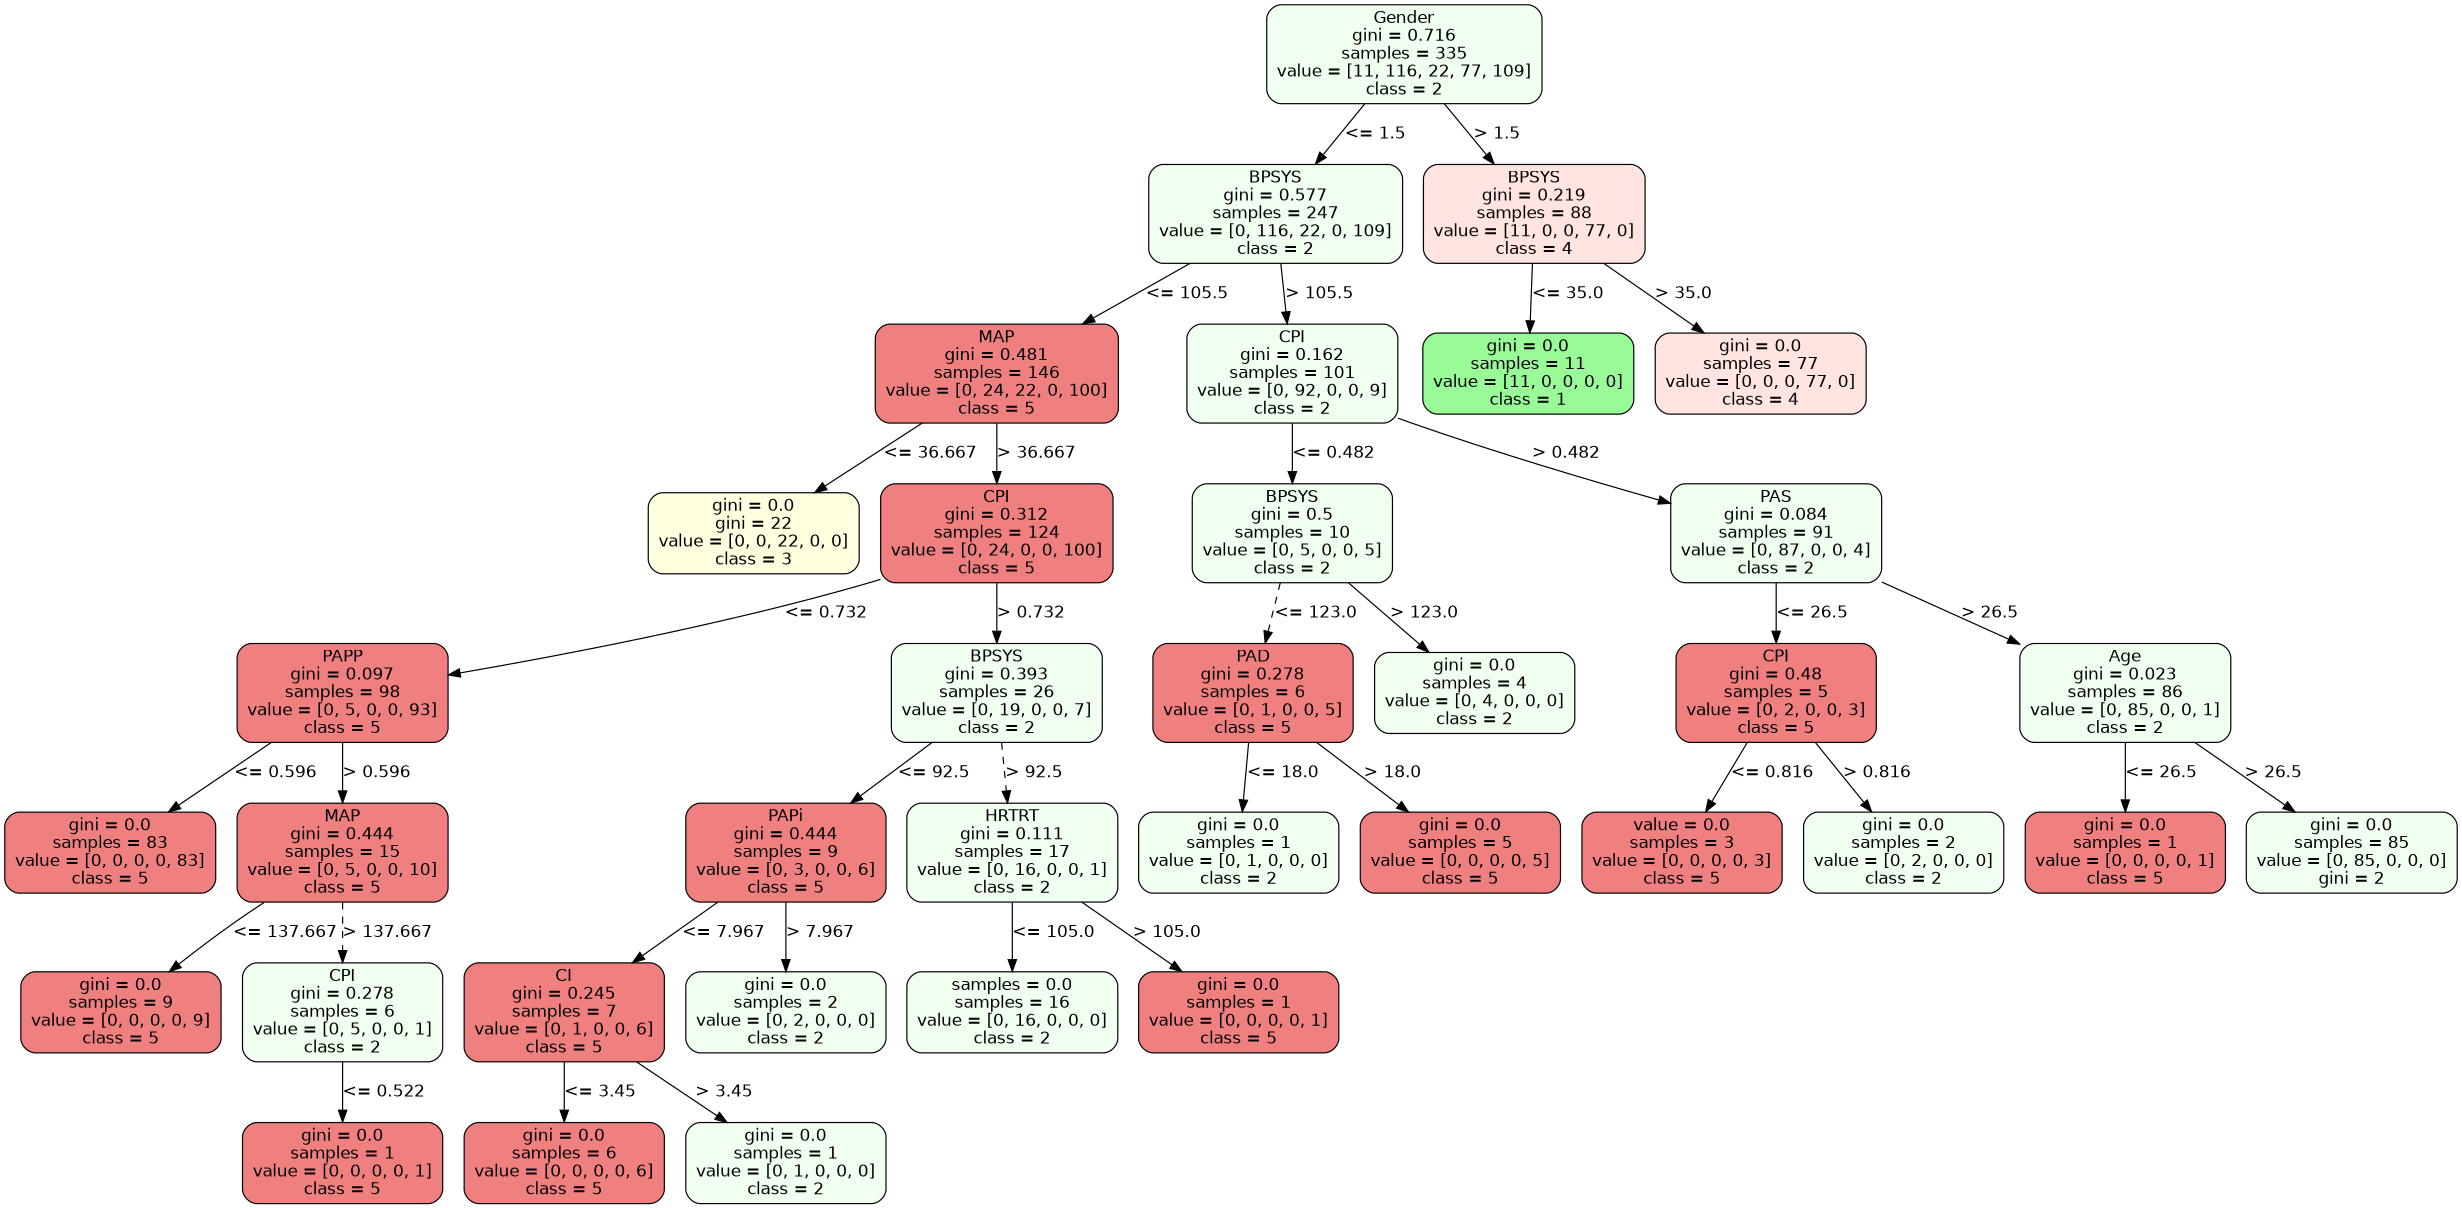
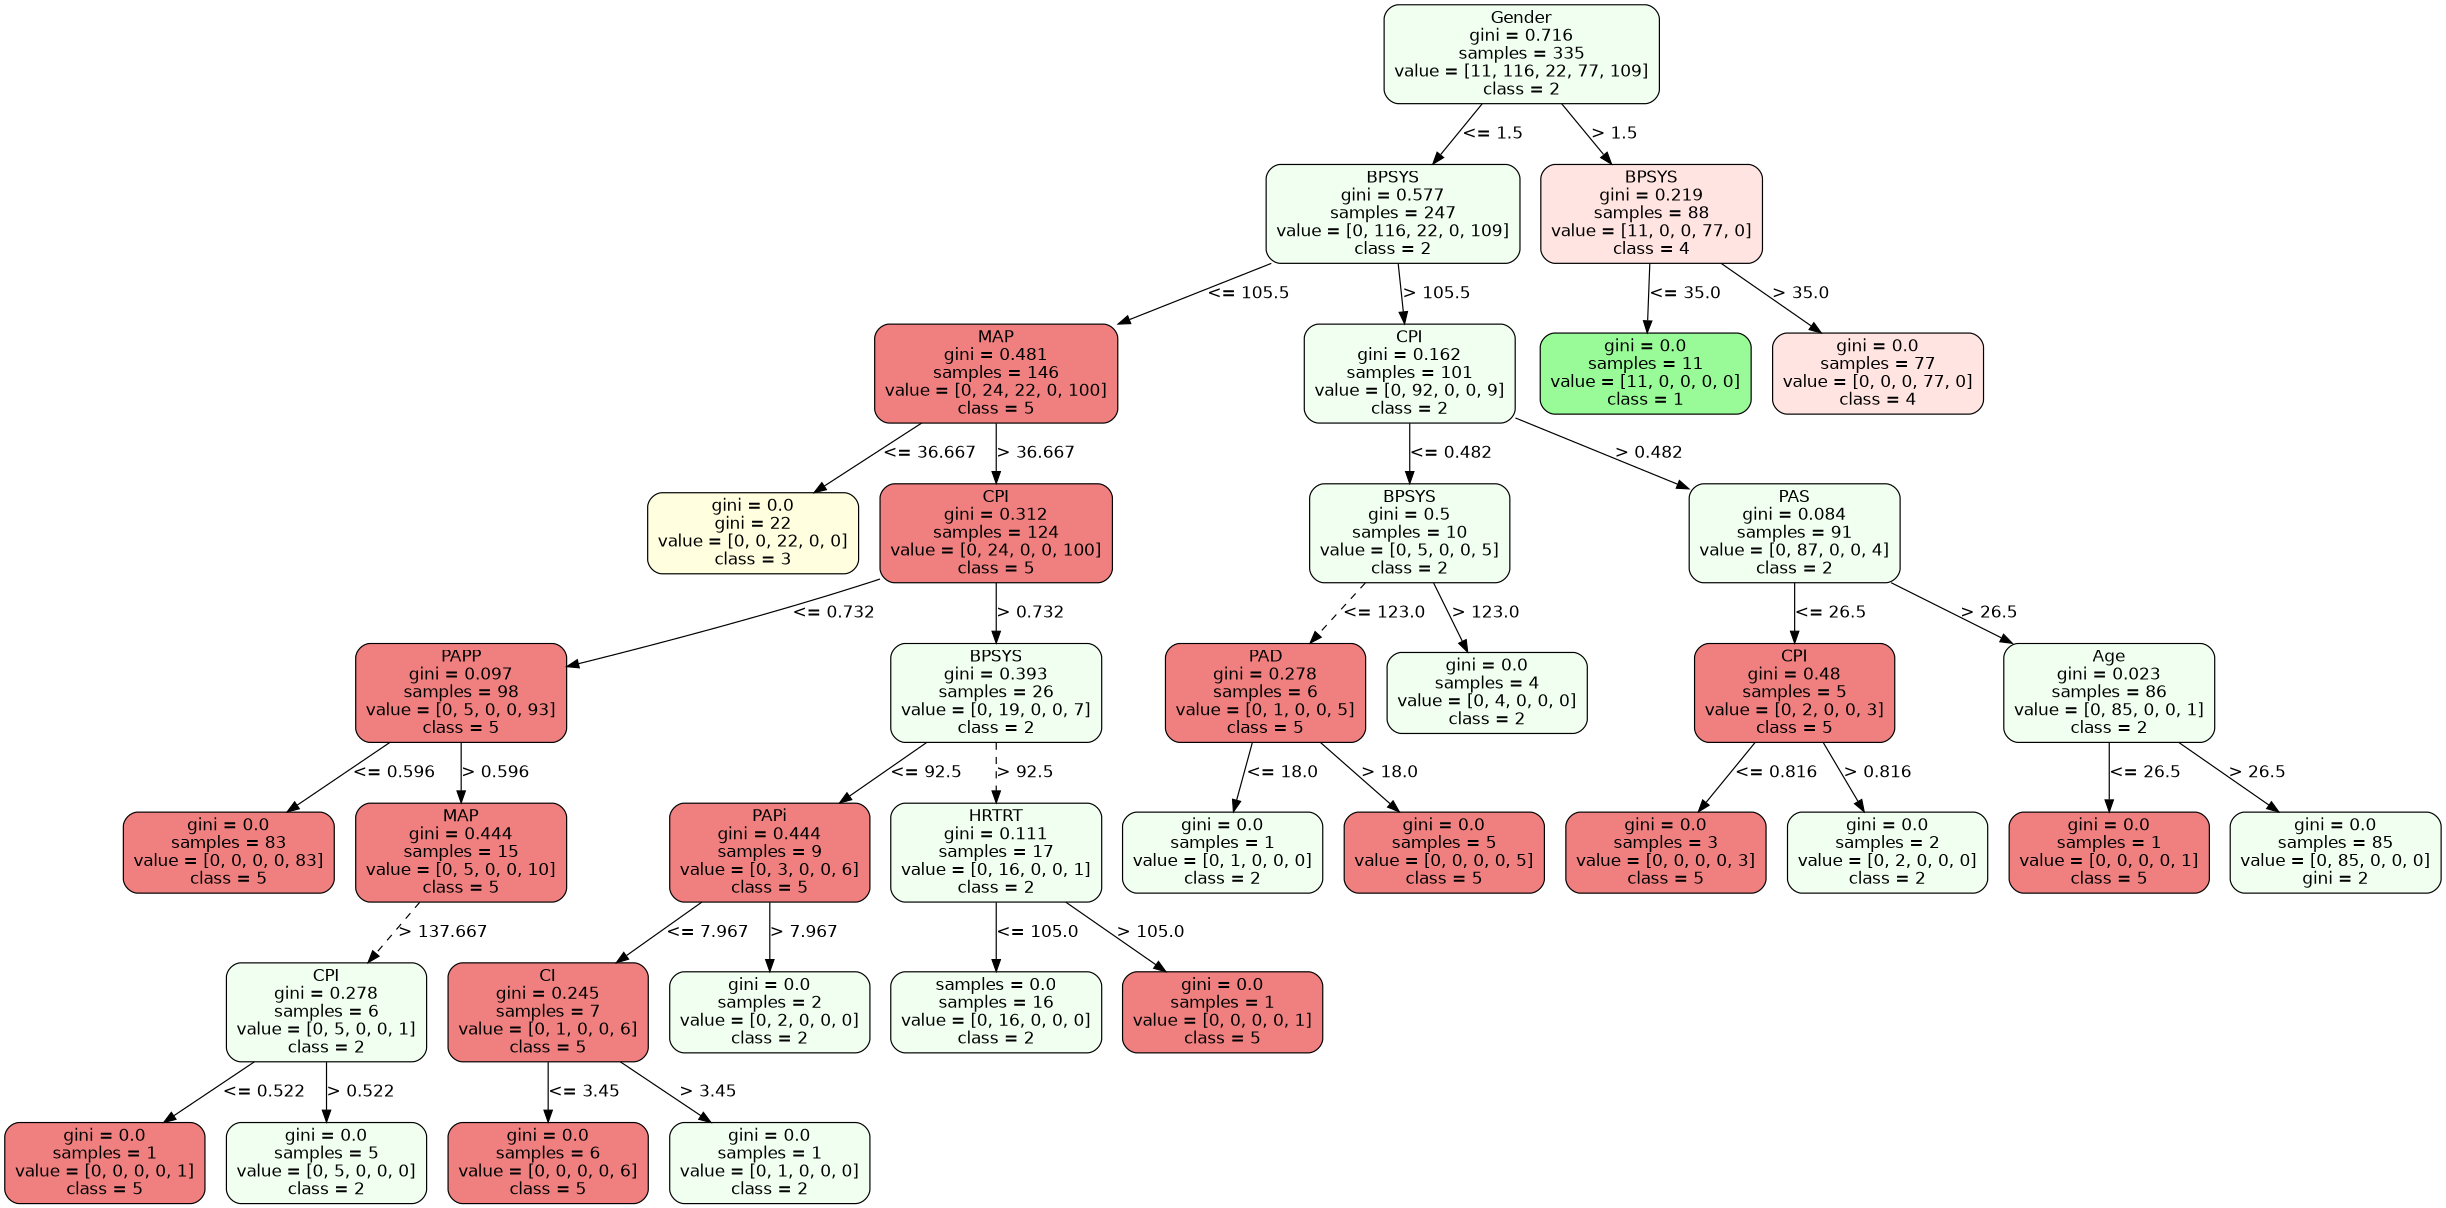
  strict digraph {
    node [color=black fillcolor=honeydew fontname=helvetica shape=box style="filled, rounded"]
    edge [fontname=helvetica op="<=" param=26.5 style=solid]
    n1 [height=1.1528 label="Gender\ngini = 0.716\nsamples = 335\nvalue = [11, 116, 22, 77, 109]\nclass = 2" width=3.2083]
    n2 [height=1.1528 label="BPSYS\ngini = 0.577\nsamples = 247\nvalue = [0, 116, 22, 0, 109]\nclass = 2" width=2.9583]
    n3 [fillcolor=mistyrose height=1.1528 label="BPSYS\ngini = 0.219\nsamples = 88\nvalue = [11, 0, 0, 77, 0]\nclass = 4" width=2.5833]
    n4 [fillcolor=lightcoral height=1.1528 label="MAP\ngini = 0.481\nsamples = 146\nvalue = [0, 24, 22, 0, 100]\nclass = 5" width=2.8333]
    n5 [height=1.1528 label="CPI\ngini = 0.162\nsamples = 101\nvalue = [0, 92, 0, 0, 9]\nclass = 2" width=2.4583]
    n6 [fillcolor=palegreen height=0.94444 label="gini = 0.0\nsamples = 11\nvalue = [11, 0, 0, 0, 0]\nclass = 1" width=2.4583]
    n7 [fillcolor=mistyrose height=0.94444 label="gini = 0.0\nsamples = 77\nvalue = [0, 0, 0, 77, 0]\nclass = 4" width=2.4583]
    n8 [fillcolor=lightyellow height=0.94444 label="gini = 0.0\ngini = 22\nvalue = [0, 0, 22, 0, 0]\nclass = 3" width=2.4583]
    n9 [fillcolor=lightcoral height=1.1528 label="CPI\ngini = 0.312\nsamples = 124\nvalue = [0, 24, 0, 0, 100]\nclass = 5" width=2.7083]
    n10 [height=1.1528 label="BPSYS\ngini = 0.5\nsamples = 10\nvalue = [0, 5, 0, 0, 5]\nclass = 2" width=2.3333]
    n11 [height=1.1528 label="PAS\ngini = 0.084\nsamples = 91\nvalue = [0, 87, 0, 0, 4]\nclass = 2" width=2.4583]
    n12 [fillcolor=lightcoral height=1.1528 label="PAPP\ngini = 0.097\nsamples = 98\nvalue = [0, 5, 0, 0, 93]\nclass = 5" width=2.4583]
    n13 [height=1.1528 label="BPSYS\ngini = 0.393\nsamples = 26\nvalue = [0, 19, 0, 0, 7]\nclass = 2" width=2.4583]
    n14 [fillcolor=lightcoral height=1.1528 label="PAD\ngini = 0.278\nsamples = 6\nvalue = [0, 1, 0, 0, 5]\nclass = 5" width=2.3333]
    n15 [height=0.94444 label="gini = 0.0\nsamples = 4\nvalue = [0, 4, 0, 0, 0]\nclass = 2" width=2.3333]
    n16 [fillcolor=lightcoral height=1.1528 label="CPI\ngini = 0.48\nsamples = 5\nvalue = [0, 2, 0, 0, 3]\nclass = 5" width=2.3333]
    n17 [height=1.1528 label="Age\ngini = 0.023\nsamples = 86\nvalue = [0, 85, 0, 0, 1]\nclass = 2" width=2.4583]
    n18 [fillcolor=lightcoral height=0.94444 label="gini = 0.0\nsamples = 83\nvalue = [0, 0, 0, 0, 83]\nclass = 5" width=2.4583]
    n19 [fillcolor=lightcoral height=1.1528 label="MAP\ngini = 0.444\nsamples = 15\nvalue = [0, 5, 0, 0, 10]\nclass = 5" width=2.4583]
    n20 [fillcolor=lightcoral height=1.1528 label="PAPi\ngini = 0.444\nsamples = 9\nvalue = [0, 3, 0, 0, 6]\nclass = 5" width=2.3333]
    n21 [height=1.1528 label="HRTRT\ngini = 0.111\nsamples = 17\nvalue = [0, 16, 0, 0, 1]\nclass = 2" width=2.4583]
-   n22 [fillcolor=lightcoral height=0.94444 label="gini = 0.0\nsamples = 9\nvalue = [0, 0, 0, 0, 9]\nclass = 5" width=2.3333]
    n23 [height=1.1528 label="CPI\ngini = 0.278\nsamples = 6\nvalue = [0, 5, 0, 0, 1]\nclass = 2" width=2.3333]
    n24 [fillcolor=lightcoral height=1.1528 label="CI\ngini = 0.245\nsamples = 7\nvalue = [0, 1, 0, 0, 6]\nclass = 5" width=2.3333]
    n25 [height=0.94444 label="gini = 0.0\nsamples = 2\nvalue = [0, 2, 0, 0, 0]\nclass = 2" width=2.3333]
    n26 [height=0.94444 label="samples = 0.0\nsamples = 16\nvalue = [0, 16, 0, 0, 0]\nclass = 2" width=2.4583]
    n27 [fillcolor=lightcoral height=0.94444 label="gini = 0.0\nsamples = 1\nvalue = [0, 0, 0, 0, 1]\nclass = 5" width=2.3333]
    n28 [fillcolor=lightcoral height=0.94444 label="gini = 0.0\nsamples = 1\nvalue = [0, 0, 0, 0, 1]\nclass = 5" width=2.3333]
+   n29 [height=0.94444 label="gini = 0.0\nsamples = 5\nvalue = [0, 5, 0, 0, 0]\nclass = 2" width=2.3333]
    n30 [fillcolor=lightcoral height=0.94444 label="gini = 0.0\nsamples = 6\nvalue = [0, 0, 0, 0, 6]\nclass = 5" width=2.3333]
    n31 [height=0.94444 label="gini = 0.0\nsamples = 1\nvalue = [0, 1, 0, 0, 0]\nclass = 2" width=2.3333]
    n32 [height=0.94444 label="gini = 0.0\nsamples = 1\nvalue = [0, 1, 0, 0, 0]\nclass = 2" width=2.3333]
    n33 [fillcolor=lightcoral height=0.94444 label="gini = 0.0\nsamples = 5\nvalue = [0, 0, 0, 0, 5]\nclass = 5" width=2.3333]
-   n34 [fillcolor=lightcoral height=0.94444 label="value = 0.0\nsamples = 3\nvalue = [0, 0, 0, 0, 3]\nclass = 5" width=2.3333]
+   n34 [fillcolor=lightcoral height=0.94444 label="gini = 0.0\nsamples = 3\nvalue = [0, 0, 0, 0, 3]\nclass = 5" width=2.3333]
    n35 [height=0.94444 label="gini = 0.0\nsamples = 2\nvalue = [0, 2, 0, 0, 0]\nclass = 2" width=2.3333]
    n36 [fillcolor=lightcoral height=0.94444 label="gini = 0.0\nsamples = 1\nvalue = [0, 0, 0, 0, 1]\nclass = 5" width=2.3333]
    n37 [height=0.94444 label="gini = 0.0\nsamples = 85\nvalue = [0, 85, 0, 0, 0]\ngini = 2" width=2.4583]
    n1 -> n2 [label="<= 1.5" labelangle=45 labeldistance=2.5 param=1.5]
    n1 -> n3 [label="> 1.5" labelangle=-45 labeldistance=2.5 op=">" param=1.5]
    n2 -> n4 [label="<= 105.5" param=105.5]
    n2 -> n5 [label="> 105.5" op=">" param=105.5]
    n3 -> n6 [label="<= 35.0" param=35.0]
    n3 -> n7 [label="> 35.0" op=">" param=35.0]
    n4 -> n8 [label="<= 36.667" param=36.667]
    n4 -> n9 [label="> 36.667" op=">" param=36.667]
    n5 -> n10 [label="<= 0.482" param=0.482]
    n5 -> n11 [label="> 0.482" op=">" param=0.482]
    n9 -> n12 [label="<= 0.732" param=0.732]
    n9 -> n13 [label="> 0.732" op=">" param=0.732]
    n10 -> n14 [label="<= 123.0" param=123.0 style=dashed]
    n10 -> n15 [label="> 123.0" op=">" param=123.0]
    n11 -> n16 [label="<= 26.5"]
    n11 -> n17 [label="> 26.5" op=">"]
    n12 -> n18 [label="<= 0.596" param=0.596]
    n12 -> n19 [label="> 0.596" op=">" param=0.596]
    n13 -> n20 [label="<= 92.5" param=92.5]
    n13 -> n21 [label="> 92.5" op=">" param=92.5 style=dashed]
    n14 -> n32 [label="<= 18.0" param=18.0]
    n14 -> n33 [label="> 18.0" op=">" param=18.0]
    n16 -> n34 [label="<= 0.816" param=0.816]
    n16 -> n35 [label="> 0.816" op=">" param=0.816]
    n17 -> n36 [label="<= 26.5"]
    n17 -> n37 [label="> 26.5" op=">"]
-   n19 -> n22 [label="<= 137.667" param=137.667]
    n19 -> n23 [label="> 137.667" op=">" param=137.667 style=dashed]
    n20 -> n24 [label="<= 7.967" param=7.967]
    n20 -> n25 [label="> 7.967" op=">" param=7.967]
    n21 -> n26 [label="<= 105.0" param=105.0]
    n21 -> n27 [label="> 105.0" op=">" param=105.0]
    n23 -> n28 [label="<= 0.522" param=0.522]
+   n23 -> n29 [label="> 0.522" op=">" param=0.522]
    n24 -> n30 [label="<= 3.45" param=3.45]
    n24 -> n31 [label="> 3.45" op=">" param=3.45]
  }
